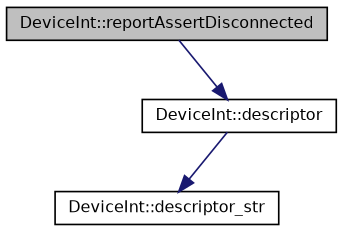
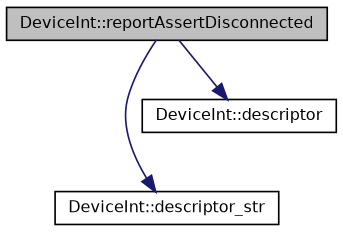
  digraph {
    fontname="DejaVu Sans"
    rankdir=TB
    node [color=black fillcolor=white fontname="DejaVu Sans" fontsize=10 shape=record style=filled]
    edge [color=midnightblue fontname="DejaVu Sans" fontsize=10 labelfontname=FreeSans labelfontsize=10 style=solid]
    n1 [fillcolor=grey75 fontcolor=black height=0.2 label="DeviceInt::reportAssertDisconnected" width=0.4]
    n2 [height=0.2 label="DeviceInt::descriptor_str" width=0.4]
    n3 [height=0.2 label="DeviceInt::descriptor" width=0.4]
-   n3 -> n2
+   n1 -> n2
    n1 -> n3
  }
